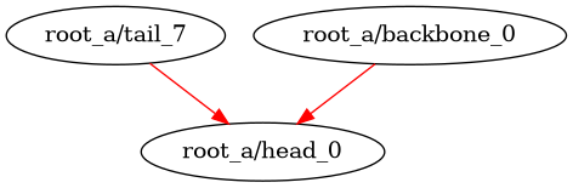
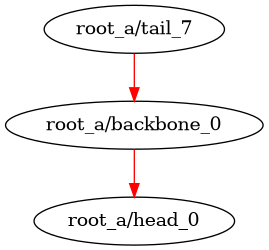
  digraph {
    edge [color=red]
    n1 [label="root_a/tail_7"]
    "root_a/backbone_0"
    "root_a/head_0"
-   n1 -> "root_a/head_0"
+   n1 -> "root_a/backbone_0"
    "root_a/backbone_0" -> "root_a/head_0"
  }
